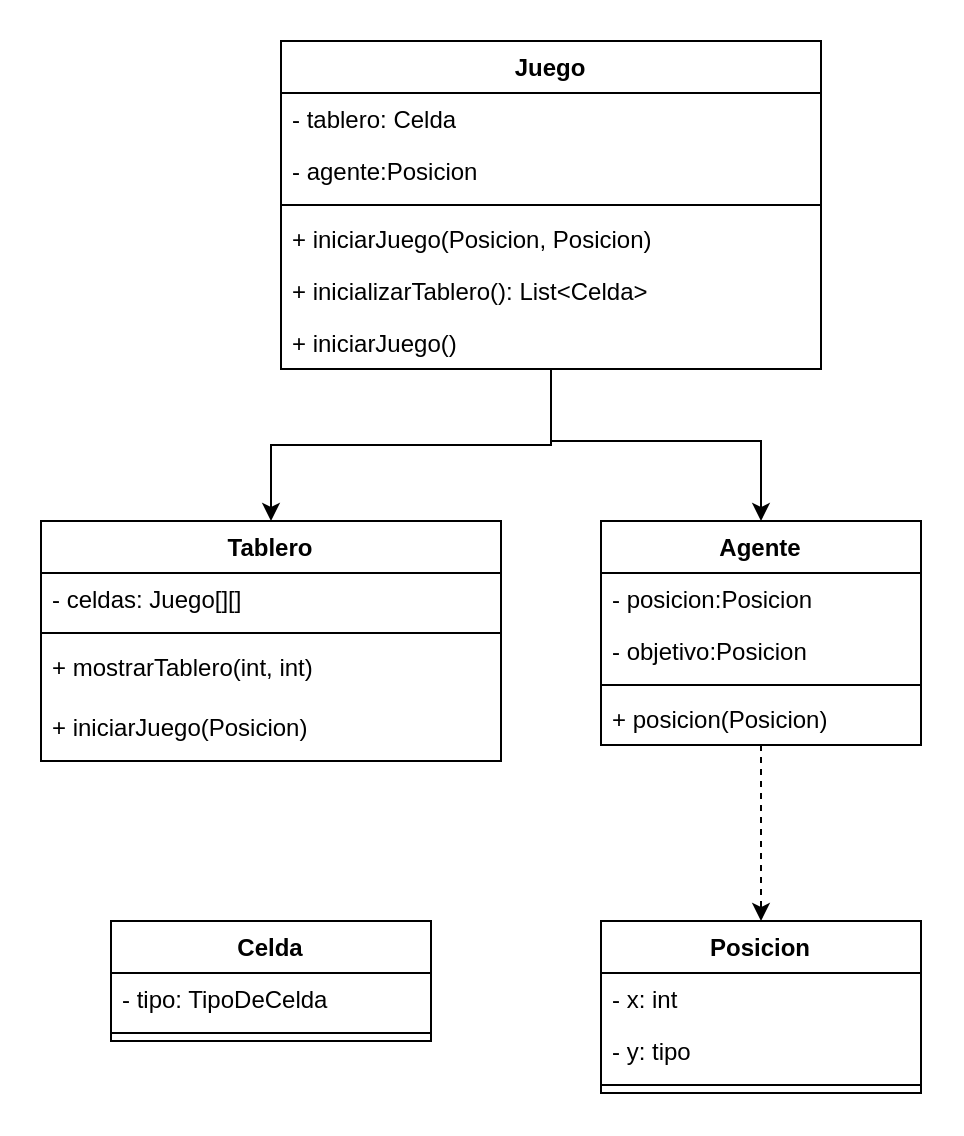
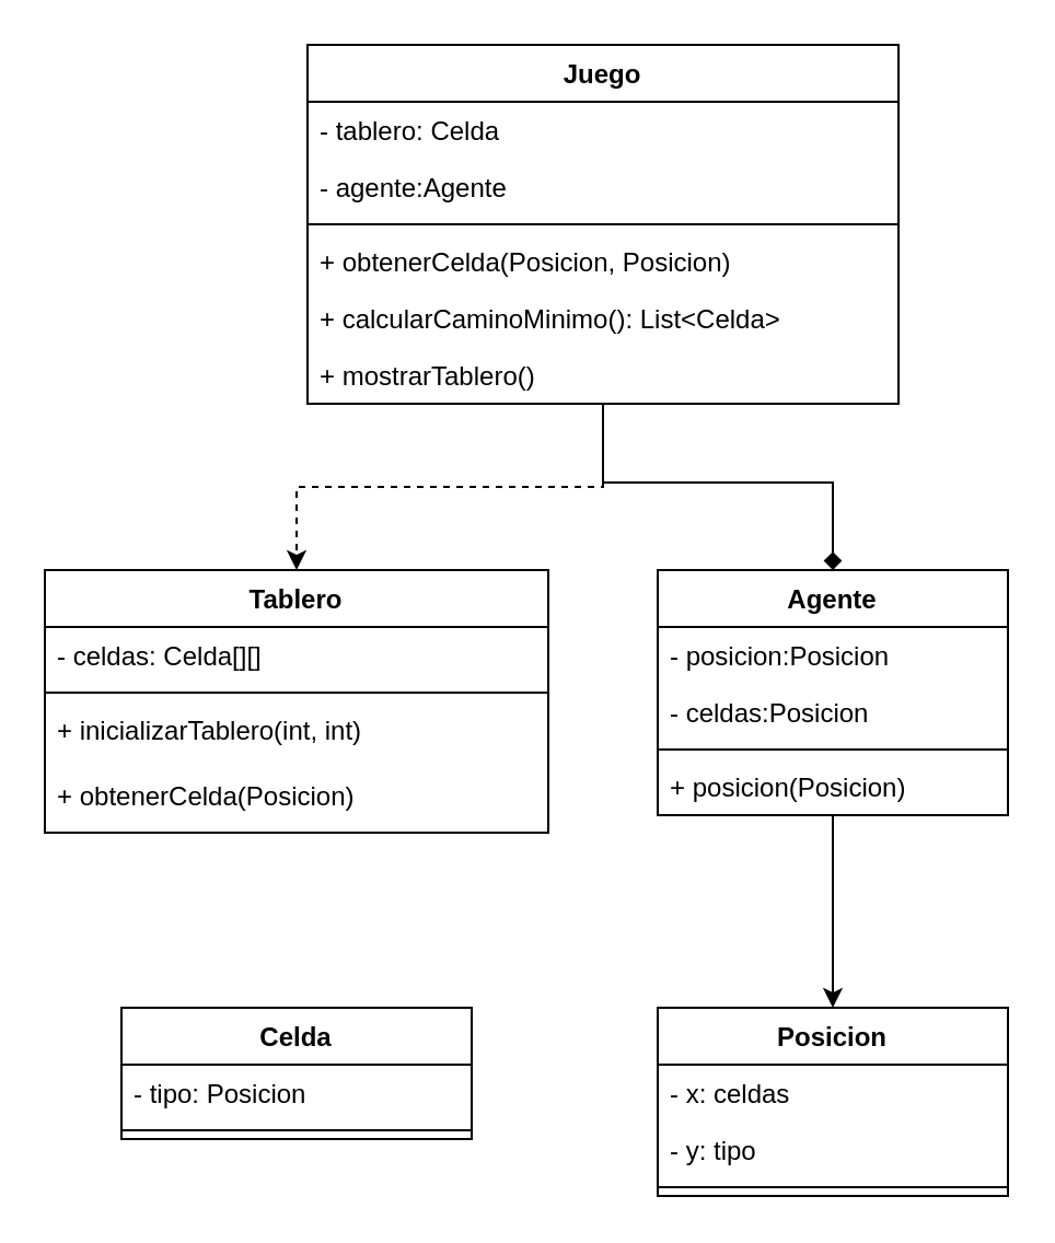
  <mxCell id="0" />
  <mxCell id="1" parent="0" />
  <mxCell id="2" value="Tablero" style="swimlane;fontStyle=1;align=center;verticalAlign=top;childLayout=stackLayout;horizontal=1;startSize=26;horizontalStack=0;resizeParent=1;resizeParentMax=0;resizeLast=0;collapsible=1;marginBottom=0;whiteSpace=wrap;html=1;" vertex="1" parent="1"><mxGeometry x="20" y="260" width="230" height="120" as="geometry" /></mxCell>
- <mxCell id="3" value="- celdas: Juego[][]" style="text;strokeColor=none;fillColor=none;align=left;verticalAlign=top;spacingLeft=4;spacingRight=4;overflow=hidden;rotatable=0;points=[[0,0.5],[1,0.5]];portConstraint=eastwest;whiteSpace=wrap;html=1;" vertex="1" parent="2"><mxGeometry y="26" width="230" height="26" as="geometry" /></mxCell>
+ <mxCell id="3" value="- celdas: Celda[][]" style="text;strokeColor=none;fillColor=none;align=left;verticalAlign=top;spacingLeft=4;spacingRight=4;overflow=hidden;rotatable=0;points=[[0,0.5],[1,0.5]];portConstraint=eastwest;whiteSpace=wrap;html=1;" vertex="1" parent="2"><mxGeometry y="26" width="230" height="26" as="geometry" /></mxCell>
  <mxCell id="4" value="" style="line;strokeWidth=1;fillColor=none;align=left;verticalAlign=middle;spacingTop=-1;spacingLeft=3;spacingRight=3;rotatable=0;labelPosition=right;points=[];portConstraint=eastwest;strokeColor=inherit;" vertex="1" parent="2"><mxGeometry y="52" width="230" height="8" as="geometry" /></mxCell>
- <mxCell id="5" value="+ mostrarTablero(int, int)" style="text;strokeColor=none;fillColor=none;align=left;verticalAlign=top;spacingLeft=4;spacingRight=4;overflow=hidden;rotatable=0;points=[[0,0.5],[1,0.5]];portConstraint=eastwest;whiteSpace=wrap;html=1;" vertex="1" parent="2"><mxGeometry y="60" width="230" height="30" as="geometry" /></mxCell>
- <mxCell id="6" value="+ iniciarJuego(Posicion)" style="text;strokeColor=none;fillColor=none;align=left;verticalAlign=top;spacingLeft=4;spacingRight=4;overflow=hidden;rotatable=0;points=[[0,0.5],[1,0.5]];portConstraint=eastwest;whiteSpace=wrap;html=1;" vertex="1" parent="2"><mxGeometry y="90" width="230" height="30" as="geometry" /></mxCell>
- <mxCell id="7" style="edgeStyle=orthogonalEdgeStyle;rounded=0;orthogonalLoop=1;jettySize=auto;html=1;exitX=0.5;exitY=1;exitDx=0;exitDy=0;entryX=0.5;entryY=0;entryDx=0;entryDy=0;" edge="1" parent="1" source="9" target="2"><mxGeometry relative="1" as="geometry" /></mxCell>
- <mxCell id="8" value="" style="edgeStyle=orthogonalEdgeStyle;rounded=0;orthogonalLoop=1;jettySize=auto;html=1;entryX=0.5;entryY=0;entryDx=0;entryDy=0;" edge="1" parent="1" source="9" target="20"><mxGeometry relative="1" as="geometry"><Array as="points"><mxPoint x="275" y="220" /><mxPoint x="380" y="220" /></Array></mxGeometry></mxCell>
+ <mxCell id="5" value="+ inicializarTablero(int, int)" style="text;strokeColor=none;fillColor=none;align=left;verticalAlign=top;spacingLeft=4;spacingRight=4;overflow=hidden;rotatable=0;points=[[0,0.5],[1,0.5]];portConstraint=eastwest;whiteSpace=wrap;html=1;" vertex="1" parent="2"><mxGeometry y="60" width="230" height="30" as="geometry" /></mxCell>
+ <mxCell id="6" value="+ obtenerCelda(Posicion)" style="text;strokeColor=none;fillColor=none;align=left;verticalAlign=top;spacingLeft=4;spacingRight=4;overflow=hidden;rotatable=0;points=[[0,0.5],[1,0.5]];portConstraint=eastwest;whiteSpace=wrap;html=1;" vertex="1" parent="2"><mxGeometry y="90" width="230" height="30" as="geometry" /></mxCell>
+ <mxCell id="7" style="edgeStyle=orthogonalEdgeStyle;rounded=0;orthogonalLoop=1;jettySize=auto;html=1;exitX=0.5;exitY=1;exitDx=0;exitDy=0;entryX=0.5;entryY=0;entryDx=0;entryDy=0;dashed=1;" edge="1" parent="1" source="9" target="2"><mxGeometry relative="1" as="geometry" /></mxCell>
+ <mxCell id="8" value="" style="edgeStyle=orthogonalEdgeStyle;rounded=0;orthogonalLoop=1;jettySize=auto;html=1;entryX=0.5;entryY=0;entryDx=0;entryDy=0;endArrow=diamond;" edge="1" parent="1" source="9" target="20"><mxGeometry relative="1" as="geometry"><Array as="points"><mxPoint x="275" y="220" /><mxPoint x="380" y="220" /></Array></mxGeometry></mxCell>
  <mxCell id="9" value="Juego" style="swimlane;fontStyle=1;align=center;verticalAlign=top;childLayout=stackLayout;horizontal=1;startSize=26;horizontalStack=0;resizeParent=1;resizeParentMax=0;resizeLast=0;collapsible=1;marginBottom=0;whiteSpace=wrap;html=1;" vertex="1" parent="1"><mxGeometry x="140" y="20" width="270" height="164" as="geometry" /></mxCell>
  <mxCell id="10" value="- tablero: Celda" style="text;strokeColor=none;fillColor=none;align=left;verticalAlign=top;spacingLeft=4;spacingRight=4;overflow=hidden;rotatable=0;points=[[0,0.5],[1,0.5]];portConstraint=eastwest;whiteSpace=wrap;html=1;" vertex="1" parent="9"><mxGeometry y="26" width="270" height="26" as="geometry" /></mxCell>
- <mxCell id="11" value="- agente:Posicion" style="text;strokeColor=none;fillColor=none;align=left;verticalAlign=top;spacingLeft=4;spacingRight=4;overflow=hidden;rotatable=0;points=[[0,0.5],[1,0.5]];portConstraint=eastwest;whiteSpace=wrap;html=1;" vertex="1" parent="9"><mxGeometry y="52" width="270" height="26" as="geometry" /></mxCell>
+ <mxCell id="11" value="- agente:Agente" style="text;strokeColor=none;fillColor=none;align=left;verticalAlign=top;spacingLeft=4;spacingRight=4;overflow=hidden;rotatable=0;points=[[0,0.5],[1,0.5]];portConstraint=eastwest;whiteSpace=wrap;html=1;" vertex="1" parent="9"><mxGeometry y="52" width="270" height="26" as="geometry" /></mxCell>
  <mxCell id="12" value="" style="line;strokeWidth=1;fillColor=none;align=left;verticalAlign=middle;spacingTop=-1;spacingLeft=3;spacingRight=3;rotatable=0;labelPosition=right;points=[];portConstraint=eastwest;strokeColor=inherit;" vertex="1" parent="9"><mxGeometry y="78" width="270" height="8" as="geometry" /></mxCell>
- <mxCell id="13" value="+ iniciarJuego(Posicion, Posicion)" style="text;strokeColor=none;fillColor=none;align=left;verticalAlign=top;spacingLeft=4;spacingRight=4;overflow=hidden;rotatable=0;points=[[0,0.5],[1,0.5]];portConstraint=eastwest;whiteSpace=wrap;html=1;" vertex="1" parent="9"><mxGeometry y="86" width="270" height="26" as="geometry" /></mxCell>
- <mxCell id="14" value="+ inicializarTablero(): List&amp;lt;Celda&amp;gt;" style="text;strokeColor=none;fillColor=none;align=left;verticalAlign=top;spacingLeft=4;spacingRight=4;overflow=hidden;rotatable=0;points=[[0,0.5],[1,0.5]];portConstraint=eastwest;whiteSpace=wrap;html=1;" vertex="1" parent="9"><mxGeometry y="112" width="270" height="26" as="geometry" /></mxCell>
- <mxCell id="15" value="+ iniciarJuego()" style="text;strokeColor=none;fillColor=none;align=left;verticalAlign=top;spacingLeft=4;spacingRight=4;overflow=hidden;rotatable=0;points=[[0,0.5],[1,0.5]];portConstraint=eastwest;whiteSpace=wrap;html=1;" vertex="1" parent="9"><mxGeometry y="138" width="270" height="26" as="geometry" /></mxCell>
+ <mxCell id="13" value="+ obtenerCelda(Posicion, Posicion)" style="text;strokeColor=none;fillColor=none;align=left;verticalAlign=top;spacingLeft=4;spacingRight=4;overflow=hidden;rotatable=0;points=[[0,0.5],[1,0.5]];portConstraint=eastwest;whiteSpace=wrap;html=1;" vertex="1" parent="9"><mxGeometry y="86" width="270" height="26" as="geometry" /></mxCell>
+ <mxCell id="14" value="+ calcularCaminoMinimo(): List&amp;lt;Celda&amp;gt;" style="text;strokeColor=none;fillColor=none;align=left;verticalAlign=top;spacingLeft=4;spacingRight=4;overflow=hidden;rotatable=0;points=[[0,0.5],[1,0.5]];portConstraint=eastwest;whiteSpace=wrap;html=1;" vertex="1" parent="9"><mxGeometry y="112" width="270" height="26" as="geometry" /></mxCell>
+ <mxCell id="15" value="+ mostrarTablero()" style="text;strokeColor=none;fillColor=none;align=left;verticalAlign=top;spacingLeft=4;spacingRight=4;overflow=hidden;rotatable=0;points=[[0,0.5],[1,0.5]];portConstraint=eastwest;whiteSpace=wrap;html=1;" vertex="1" parent="9"><mxGeometry y="138" width="270" height="26" as="geometry" /></mxCell>
  <mxCell id="16" value="Celda" style="swimlane;fontStyle=1;align=center;verticalAlign=top;childLayout=stackLayout;horizontal=1;startSize=26;horizontalStack=0;resizeParent=1;resizeParentMax=0;resizeLast=0;collapsible=1;marginBottom=0;whiteSpace=wrap;html=1;" vertex="1" parent="1"><mxGeometry x="55" y="460" width="160" height="60" as="geometry" /></mxCell>
- <mxCell id="17" value="- tipo: TipoDeCelda" style="text;strokeColor=none;fillColor=none;align=left;verticalAlign=top;spacingLeft=4;spacingRight=4;overflow=hidden;rotatable=0;points=[[0,0.5],[1,0.5]];portConstraint=eastwest;whiteSpace=wrap;html=1;" vertex="1" parent="16"><mxGeometry y="26" width="160" height="26" as="geometry" /></mxCell>
+ <mxCell id="17" value="- tipo: Posicion" style="text;strokeColor=none;fillColor=none;align=left;verticalAlign=top;spacingLeft=4;spacingRight=4;overflow=hidden;rotatable=0;points=[[0,0.5],[1,0.5]];portConstraint=eastwest;whiteSpace=wrap;html=1;" vertex="1" parent="16"><mxGeometry y="26" width="160" height="26" as="geometry" /></mxCell>
  <mxCell id="18" value="" style="line;strokeWidth=1;fillColor=none;align=left;verticalAlign=middle;spacingTop=-1;spacingLeft=3;spacingRight=3;rotatable=0;labelPosition=right;points=[];portConstraint=eastwest;strokeColor=inherit;" vertex="1" parent="16"><mxGeometry y="52" width="160" height="8" as="geometry" /></mxCell>
- <mxCell id="19" style="edgeStyle=orthogonalEdgeStyle;rounded=0;orthogonalLoop=1;jettySize=auto;html=1;exitX=0.5;exitY=1;exitDx=0;exitDy=0;entryX=0.5;entryY=0;entryDx=0;entryDy=0;dashed=1;" edge="1" parent="1" source="20" target="25"><mxGeometry relative="1" as="geometry" /></mxCell>
+ <mxCell id="19" style="edgeStyle=orthogonalEdgeStyle;rounded=0;orthogonalLoop=1;jettySize=auto;html=1;exitX=0.5;exitY=1;exitDx=0;exitDy=0;entryX=0.5;entryY=0;entryDx=0;entryDy=0;" edge="1" parent="1" source="20" target="25"><mxGeometry relative="1" as="geometry" /></mxCell>
  <mxCell id="20" value="Agente" style="swimlane;fontStyle=1;align=center;verticalAlign=top;childLayout=stackLayout;horizontal=1;startSize=26;horizontalStack=0;resizeParent=1;resizeParentMax=0;resizeLast=0;collapsible=1;marginBottom=0;whiteSpace=wrap;html=1;" vertex="1" parent="1"><mxGeometry x="300" y="260" width="160" height="112" as="geometry" /></mxCell>
  <mxCell id="21" value="- posicion:Posicion" style="text;strokeColor=none;fillColor=none;align=left;verticalAlign=top;spacingLeft=4;spacingRight=4;overflow=hidden;rotatable=0;points=[[0,0.5],[1,0.5]];portConstraint=eastwest;whiteSpace=wrap;html=1;" vertex="1" parent="20"><mxGeometry y="26" width="160" height="26" as="geometry" /></mxCell>
- <mxCell id="22" value="- objetivo:Posicion" style="text;strokeColor=none;fillColor=none;align=left;verticalAlign=top;spacingLeft=4;spacingRight=4;overflow=hidden;rotatable=0;points=[[0,0.5],[1,0.5]];portConstraint=eastwest;whiteSpace=wrap;html=1;" vertex="1" parent="20"><mxGeometry y="52" width="160" height="26" as="geometry" /></mxCell>
+ <mxCell id="22" value="- celdas:Posicion" style="text;strokeColor=none;fillColor=none;align=left;verticalAlign=top;spacingLeft=4;spacingRight=4;overflow=hidden;rotatable=0;points=[[0,0.5],[1,0.5]];portConstraint=eastwest;whiteSpace=wrap;html=1;" vertex="1" parent="20"><mxGeometry y="52" width="160" height="26" as="geometry" /></mxCell>
  <mxCell id="23" value="" style="line;strokeWidth=1;fillColor=none;align=left;verticalAlign=middle;spacingTop=-1;spacingLeft=3;spacingRight=3;rotatable=0;labelPosition=right;points=[];portConstraint=eastwest;strokeColor=inherit;" vertex="1" parent="20"><mxGeometry y="78" width="160" height="8" as="geometry" /></mxCell>
  <mxCell id="24" value="+ posicion(Posicion)" style="text;strokeColor=none;fillColor=none;align=left;verticalAlign=top;spacingLeft=4;spacingRight=4;overflow=hidden;rotatable=0;points=[[0,0.5],[1,0.5]];portConstraint=eastwest;whiteSpace=wrap;html=1;" vertex="1" parent="20"><mxGeometry y="86" width="160" height="26" as="geometry" /></mxCell>
  <mxCell id="25" value="Posicion" style="swimlane;fontStyle=1;align=center;verticalAlign=top;childLayout=stackLayout;horizontal=1;startSize=26;horizontalStack=0;resizeParent=1;resizeParentMax=0;resizeLast=0;collapsible=1;marginBottom=0;whiteSpace=wrap;html=1;" vertex="1" parent="1"><mxGeometry x="300" y="460" width="160" height="86" as="geometry" /></mxCell>
- <mxCell id="26" value="- x: int" style="text;strokeColor=none;fillColor=none;align=left;verticalAlign=top;spacingLeft=4;spacingRight=4;overflow=hidden;rotatable=0;points=[[0,0.5],[1,0.5]];portConstraint=eastwest;whiteSpace=wrap;html=1;" vertex="1" parent="25"><mxGeometry y="26" width="160" height="26" as="geometry" /></mxCell>
+ <mxCell id="26" value="- x: celdas" style="text;strokeColor=none;fillColor=none;align=left;verticalAlign=top;spacingLeft=4;spacingRight=4;overflow=hidden;rotatable=0;points=[[0,0.5],[1,0.5]];portConstraint=eastwest;whiteSpace=wrap;html=1;" vertex="1" parent="25"><mxGeometry y="26" width="160" height="26" as="geometry" /></mxCell>
  <mxCell id="27" value="- y: tipo" style="text;strokeColor=none;fillColor=none;align=left;verticalAlign=top;spacingLeft=4;spacingRight=4;overflow=hidden;rotatable=0;points=[[0,0.5],[1,0.5]];portConstraint=eastwest;whiteSpace=wrap;html=1;" vertex="1" parent="25"><mxGeometry y="52" width="160" height="26" as="geometry" /></mxCell>
  <mxCell id="28" value="" style="line;strokeWidth=1;fillColor=none;align=left;verticalAlign=middle;spacingTop=-1;spacingLeft=3;spacingRight=3;rotatable=0;labelPosition=right;points=[];portConstraint=eastwest;strokeColor=inherit;" vertex="1" parent="25"><mxGeometry y="78" width="160" height="8" as="geometry" /></mxCell>
